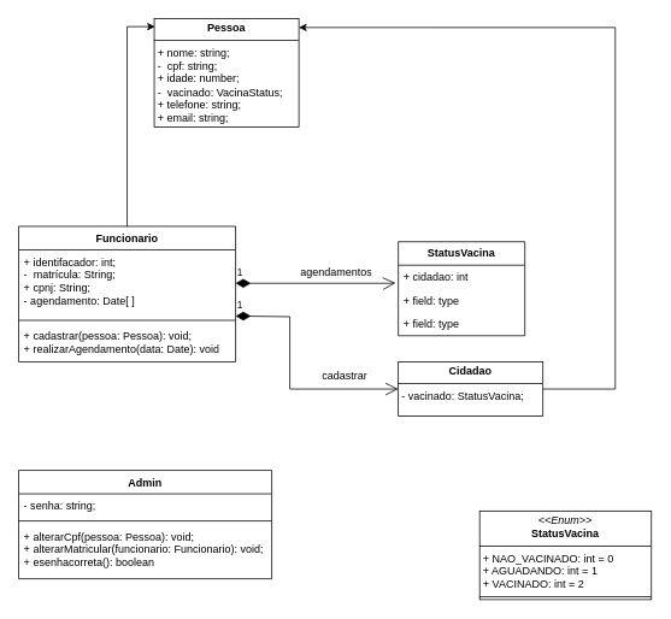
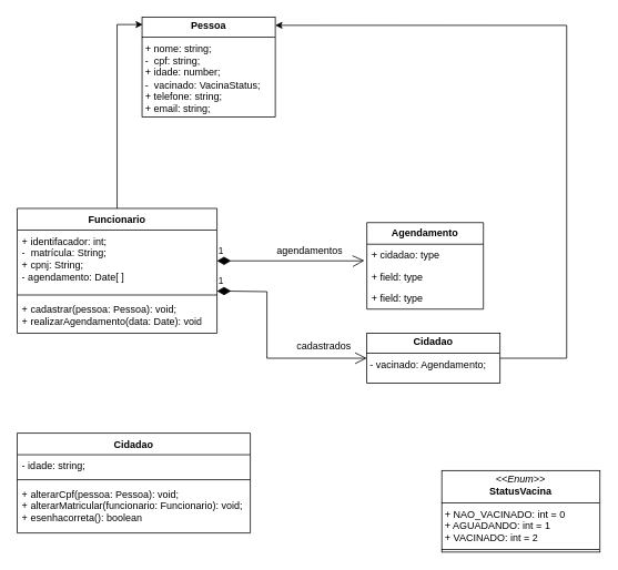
  <mxCell id="0" />
  <mxCell id="1" parent="0" />
  <mxCell id="2" value="Funcionario" style="swimlane;fontStyle=1;align=center;verticalAlign=top;childLayout=stackLayout;horizontal=1;startSize=26;horizontalStack=0;resizeParent=1;resizeParentMax=0;resizeLast=0;collapsible=1;marginBottom=0;whiteSpace=wrap;html=1;" parent="1" vertex="1"><mxGeometry x="20" y="250" width="240" height="150" as="geometry" /></mxCell>
  <mxCell id="3" value="&lt;div&gt;&lt;font style=&quot;vertical-align: inherit;&quot;&gt;&lt;font style=&quot;vertical-align: inherit;&quot;&gt;+ identifacador: int;&lt;/font&gt;&lt;/font&gt;&lt;/div&gt;&lt;font style=&quot;vertical-align: inherit;&quot;&gt;&lt;font style=&quot;vertical-align: inherit;&quot;&gt;-&amp;nbsp; matrícula: String;&lt;/font&gt;&lt;/font&gt;&lt;div&gt;&lt;font style=&quot;vertical-align: inherit;&quot;&gt;&lt;font style=&quot;vertical-align: inherit;&quot;&gt;+ cpnj: String;&lt;/font&gt;&lt;/font&gt;&lt;/div&gt;&lt;div&gt;- agendamento: Date[ ]&amp;nbsp;&lt;/div&gt;&lt;div&gt;&lt;font style=&quot;vertical-align: inherit;&quot;&gt;&lt;font style=&quot;vertical-align: inherit;&quot;&gt;&lt;br&gt;&lt;/font&gt;&lt;/font&gt;&lt;/div&gt;" style="text;strokeColor=none;fillColor=none;align=left;verticalAlign=top;spacingLeft=4;spacingRight=4;overflow=hidden;rotatable=0;points=[[0,0.5],[1,0.5]];portConstraint=eastwest;whiteSpace=wrap;html=1;" parent="2" vertex="1"><mxGeometry y="26" width="240" height="74" as="geometry" /></mxCell>
  <mxCell id="4" value="" style="line;strokeWidth=1;fillColor=none;align=left;verticalAlign=middle;spacingTop=-1;spacingLeft=3;spacingRight=3;rotatable=0;labelPosition=right;points=[];portConstraint=eastwest;strokeColor=inherit;" parent="2" vertex="1"><mxGeometry y="100" width="240" height="8" as="geometry" /></mxCell>
  <mxCell id="5" value="&lt;font style=&quot;vertical-align: inherit;&quot;&gt;&lt;font style=&quot;vertical-align: inherit;&quot;&gt;+ cadastrar(pessoa: Pessoa): void;&lt;/font&gt;&lt;/font&gt;&lt;div&gt;+ realizarAgendamento(data: Date): void&lt;/div&gt;" style="text;strokeColor=none;fillColor=none;align=left;verticalAlign=top;spacingLeft=4;spacingRight=4;overflow=hidden;rotatable=0;points=[[0,0.5],[1,0.5]];portConstraint=eastwest;whiteSpace=wrap;html=1;" parent="2" vertex="1"><mxGeometry y="108" width="240" height="42" as="geometry" /></mxCell>
- <mxCell id="6" value="&lt;font style=&quot;vertical-align: inherit;&quot;&gt;&lt;font style=&quot;vertical-align: inherit;&quot;&gt;Admin&lt;/font&gt;&lt;/font&gt;" style="swimlane;fontStyle=1;align=center;verticalAlign=top;childLayout=stackLayout;horizontal=1;startSize=26;horizontalStack=0;resizeParent=1;resizeParentMax=0;resizeLast=0;collapsible=1;marginBottom=0;whiteSpace=wrap;html=1;" parent="1" vertex="1"><mxGeometry x="20" y="520" width="280" height="120" as="geometry" /></mxCell>
- <mxCell id="7" value="&lt;font style=&quot;vertical-align: inherit;&quot;&gt;&lt;font style=&quot;vertical-align: inherit;&quot;&gt;&lt;font style=&quot;vertical-align: inherit;&quot;&gt;&lt;font style=&quot;vertical-align: inherit;&quot;&gt;- senha: string;&lt;/font&gt;&lt;/font&gt;&lt;/font&gt;&lt;/font&gt;" style="text;strokeColor=none;fillColor=none;align=left;verticalAlign=top;spacingLeft=4;spacingRight=4;overflow=hidden;rotatable=0;points=[[0,0.5],[1,0.5]];portConstraint=eastwest;whiteSpace=wrap;html=1;" parent="6" vertex="1"><mxGeometry y="26" width="280" height="26" as="geometry" /></mxCell>
+ <mxCell id="6" value="&lt;font style=&quot;vertical-align: inherit;&quot;&gt;&lt;font style=&quot;vertical-align: inherit;&quot;&gt;Cidadao&lt;/font&gt;&lt;/font&gt;" style="swimlane;fontStyle=1;align=center;verticalAlign=top;childLayout=stackLayout;horizontal=1;startSize=26;horizontalStack=0;resizeParent=1;resizeParentMax=0;resizeLast=0;collapsible=1;marginBottom=0;whiteSpace=wrap;html=1;" parent="1" vertex="1"><mxGeometry x="20" y="520" width="280" height="120" as="geometry" /></mxCell>
+ <mxCell id="7" value="&lt;font style=&quot;vertical-align: inherit;&quot;&gt;&lt;font style=&quot;vertical-align: inherit;&quot;&gt;&lt;font style=&quot;vertical-align: inherit;&quot;&gt;&lt;font style=&quot;vertical-align: inherit;&quot;&gt;- idade: string;&lt;/font&gt;&lt;/font&gt;&lt;/font&gt;&lt;/font&gt;" style="text;strokeColor=none;fillColor=none;align=left;verticalAlign=top;spacingLeft=4;spacingRight=4;overflow=hidden;rotatable=0;points=[[0,0.5],[1,0.5]];portConstraint=eastwest;whiteSpace=wrap;html=1;" parent="6" vertex="1"><mxGeometry y="26" width="280" height="26" as="geometry" /></mxCell>
  <mxCell id="8" value="" style="line;strokeWidth=1;fillColor=none;align=left;verticalAlign=middle;spacingTop=-1;spacingLeft=3;spacingRight=3;rotatable=0;labelPosition=right;points=[];portConstraint=eastwest;strokeColor=inherit;" parent="6" vertex="1"><mxGeometry y="52" width="280" height="8" as="geometry" /></mxCell>
  <mxCell id="9" value="&lt;font style=&quot;vertical-align: inherit;&quot;&gt;&lt;font style=&quot;vertical-align: inherit;&quot;&gt;&lt;font style=&quot;vertical-align: inherit;&quot;&gt;&lt;font style=&quot;vertical-align: inherit;&quot;&gt;&lt;font style=&quot;vertical-align: inherit;&quot;&gt;&lt;font style=&quot;vertical-align: inherit;&quot;&gt;&lt;font style=&quot;vertical-align: inherit;&quot;&gt;&lt;font style=&quot;vertical-align: inherit;&quot;&gt;&lt;font style=&quot;vertical-align: inherit;&quot;&gt;&lt;font style=&quot;vertical-align: inherit;&quot;&gt;+ alterarCpf(pessoa: Pessoa): void;&lt;/font&gt;&lt;/font&gt;&lt;/font&gt;&lt;/font&gt;&lt;/font&gt;&lt;/font&gt;&lt;/font&gt;&lt;/font&gt;&lt;/font&gt;&lt;/font&gt;&lt;div&gt;&lt;font style=&quot;vertical-align: inherit;&quot;&gt;&lt;font style=&quot;vertical-align: inherit;&quot;&gt;&lt;font style=&quot;vertical-align: inherit;&quot;&gt;&lt;font style=&quot;vertical-align: inherit;&quot;&gt;&lt;font style=&quot;vertical-align: inherit;&quot;&gt;&lt;font style=&quot;vertical-align: inherit;&quot;&gt;&lt;font style=&quot;vertical-align: inherit;&quot;&gt;&lt;font style=&quot;vertical-align: inherit;&quot;&gt;&lt;font style=&quot;vertical-align: inherit;&quot;&gt;&lt;font style=&quot;vertical-align: inherit;&quot;&gt;&lt;font style=&quot;vertical-align: inherit;&quot;&gt;&lt;font style=&quot;vertical-align: inherit;&quot;&gt;+ alterarMatricular(funcionario: Funcionario): void;&lt;/font&gt;&lt;/font&gt;&lt;/font&gt;&lt;/font&gt;&lt;/font&gt;&lt;/font&gt;&lt;/font&gt;&lt;/font&gt;&lt;/font&gt;&lt;/font&gt;&lt;/font&gt;&lt;/font&gt;&lt;/div&gt;&lt;div&gt;&lt;font style=&quot;vertical-align: inherit;&quot;&gt;&lt;font style=&quot;vertical-align: inherit;&quot;&gt;&lt;font style=&quot;vertical-align: inherit;&quot;&gt;&lt;font style=&quot;vertical-align: inherit;&quot;&gt;&lt;font style=&quot;vertical-align: inherit;&quot;&gt;&lt;font style=&quot;vertical-align: inherit;&quot;&gt;&lt;font style=&quot;vertical-align: inherit;&quot;&gt;&lt;font style=&quot;vertical-align: inherit;&quot;&gt;&lt;font style=&quot;vertical-align: inherit;&quot;&gt;&lt;font style=&quot;vertical-align: inherit;&quot;&gt;&lt;font style=&quot;vertical-align: inherit;&quot;&gt;&lt;font style=&quot;vertical-align: inherit;&quot;&gt;+ esenhacorreta(): boolean&lt;/font&gt;&lt;/font&gt;&lt;/font&gt;&lt;/font&gt;&lt;/font&gt;&lt;/font&gt;&lt;/font&gt;&lt;/font&gt;&lt;/font&gt;&lt;/font&gt;&lt;/font&gt;&lt;/font&gt;&lt;/div&gt;" style="text;strokeColor=none;fillColor=none;align=left;verticalAlign=top;spacingLeft=4;spacingRight=4;overflow=hidden;rotatable=0;points=[[0,0.5],[1,0.5]];portConstraint=eastwest;whiteSpace=wrap;html=1;" parent="6" vertex="1"><mxGeometry y="60" width="280" height="60" as="geometry" /></mxCell>
  <mxCell id="10" value="&lt;p style=&quot;margin:0px;margin-top:4px;text-align:center;&quot;&gt;&lt;b&gt;Pessoa&lt;/b&gt;&lt;/p&gt;&lt;hr size=&quot;1&quot; style=&quot;border-style:solid;&quot;&gt;&lt;p style=&quot;margin:0px;margin-left:4px;&quot;&gt;+ nome: string;&lt;/p&gt;&lt;p style=&quot;margin:0px;margin-left:4px;&quot;&gt;-&amp;nbsp; cpf: string;&lt;/p&gt;&lt;p style=&quot;margin:0px;margin-left:4px;&quot;&gt;+ idade: number;&lt;/p&gt;&lt;p style=&quot;margin:0px;margin-left:4px;&quot;&gt;-&amp;nbsp; vacinado: VacinaStatus;&lt;/p&gt;&lt;p style=&quot;margin:0px;margin-left:4px;&quot;&gt;+ telefone: string;&lt;/p&gt;&lt;p style=&quot;margin:0px;margin-left:4px;&quot;&gt;+ email: string;&lt;/p&gt;&lt;hr size=&quot;1&quot; style=&quot;border-style:solid;&quot;&gt;&lt;p style=&quot;margin:0px;margin-left:4px;&quot;&gt;+ vacinar(): void;&lt;/p&gt;" style="verticalAlign=top;align=left;overflow=fill;html=1;whiteSpace=wrap;" parent="1" vertex="1"><mxGeometry x="170" y="20" width="160" height="120" as="geometry" /></mxCell>
  <mxCell id="11" style="edgeStyle=orthogonalEdgeStyle;rounded=0;orthogonalLoop=1;jettySize=auto;html=1;entryX=0.005;entryY=0.075;entryDx=0;entryDy=0;entryPerimeter=0;" parent="1" source="2" target="10" edge="1"><mxGeometry relative="1" as="geometry"><mxPoint x="170" y="50" as="targetPoint" /></mxGeometry></mxCell>
- <mxCell id="12" value="&lt;p style=&quot;margin:0px;margin-top:4px;text-align:center;&quot;&gt;&lt;b&gt;Cidadao&lt;/b&gt;&lt;/p&gt;&lt;hr size=&quot;1&quot; style=&quot;border-style:solid;&quot;&gt;&lt;p style=&quot;margin:0px;margin-left:4px;&quot;&gt;- vacinado: StatusVacina;&lt;/p&gt;&lt;p style=&quot;margin:0px;margin-left:4px;&quot;&gt;&lt;br&gt;&lt;/p&gt;&lt;hr size=&quot;1&quot; style=&quot;border-style:solid;&quot;&gt;&lt;p style=&quot;margin:0px;margin-left:4px;&quot;&gt;&lt;br&gt;&lt;/p&gt;" style="verticalAlign=top;align=left;overflow=fill;html=1;whiteSpace=wrap;" parent="1" vertex="1"><mxGeometry x="440" y="400" width="160" height="60" as="geometry" /></mxCell>
- <mxCell id="13" value="&lt;b&gt;StatusVacina&lt;/b&gt;" style="swimlane;fontStyle=0;childLayout=stackLayout;horizontal=1;startSize=26;fillColor=none;horizontalStack=0;resizeParent=1;resizeParentMax=0;resizeLast=0;collapsible=1;marginBottom=0;whiteSpace=wrap;html=1;" vertex="1" parent="1"><mxGeometry x="440" y="267" width="140" height="104" as="geometry" /></mxCell>
- <mxCell id="14" value="+ cidadao: int" style="text;strokeColor=none;fillColor=none;align=left;verticalAlign=top;spacingLeft=4;spacingRight=4;overflow=hidden;rotatable=0;points=[[0,0.5],[1,0.5]];portConstraint=eastwest;whiteSpace=wrap;html=1;" vertex="1" parent="13"><mxGeometry y="26" width="140" height="26" as="geometry" /></mxCell>
+ <mxCell id="12" value="&lt;p style=&quot;margin:0px;margin-top:4px;text-align:center;&quot;&gt;&lt;b&gt;Cidadao&lt;/b&gt;&lt;/p&gt;&lt;hr size=&quot;1&quot; style=&quot;border-style:solid;&quot;&gt;&lt;p style=&quot;margin:0px;margin-left:4px;&quot;&gt;- vacinado: Agendamento;&lt;/p&gt;&lt;p style=&quot;margin:0px;margin-left:4px;&quot;&gt;&lt;br&gt;&lt;/p&gt;&lt;hr size=&quot;1&quot; style=&quot;border-style:solid;&quot;&gt;&lt;p style=&quot;margin:0px;margin-left:4px;&quot;&gt;&lt;br&gt;&lt;/p&gt;" style="verticalAlign=top;align=left;overflow=fill;html=1;whiteSpace=wrap;" parent="1" vertex="1"><mxGeometry x="440" y="400" width="160" height="60" as="geometry" /></mxCell>
+ <mxCell id="13" value="&lt;b&gt;Agendamento&lt;/b&gt;" style="swimlane;fontStyle=0;childLayout=stackLayout;horizontal=1;startSize=26;fillColor=none;horizontalStack=0;resizeParent=1;resizeParentMax=0;resizeLast=0;collapsible=1;marginBottom=0;whiteSpace=wrap;html=1;" vertex="1" parent="1"><mxGeometry x="440" y="267" width="140" height="104" as="geometry" /></mxCell>
+ <mxCell id="14" value="+ cidadao: type" style="text;strokeColor=none;fillColor=none;align=left;verticalAlign=top;spacingLeft=4;spacingRight=4;overflow=hidden;rotatable=0;points=[[0,0.5],[1,0.5]];portConstraint=eastwest;whiteSpace=wrap;html=1;" vertex="1" parent="13"><mxGeometry y="26" width="140" height="26" as="geometry" /></mxCell>
  <mxCell id="15" value="+ field: type" style="text;strokeColor=none;fillColor=none;align=left;verticalAlign=top;spacingLeft=4;spacingRight=4;overflow=hidden;rotatable=0;points=[[0,0.5],[1,0.5]];portConstraint=eastwest;whiteSpace=wrap;html=1;" vertex="1" parent="13"><mxGeometry y="52" width="140" height="26" as="geometry" /></mxCell>
  <mxCell id="16" value="+ field: type" style="text;strokeColor=none;fillColor=none;align=left;verticalAlign=top;spacingLeft=4;spacingRight=4;overflow=hidden;rotatable=0;points=[[0,0.5],[1,0.5]];portConstraint=eastwest;whiteSpace=wrap;html=1;" vertex="1" parent="13"><mxGeometry y="78" width="140" height="26" as="geometry" /></mxCell>
  <mxCell id="17" value="&lt;p style=&quot;margin:0px;margin-top:4px;text-align:center;&quot;&gt;&lt;i&gt;&amp;lt;&amp;lt;Enum&amp;gt;&amp;gt;&lt;/i&gt;&lt;br&gt;&lt;b&gt;StatusVacina&lt;/b&gt;&lt;/p&gt;&lt;hr size=&quot;1&quot; style=&quot;border-style:solid;&quot;&gt;&lt;p style=&quot;margin:0px;margin-left:4px;&quot;&gt;+ NAO_VACINADO: int = 0&lt;/p&gt;&lt;p style=&quot;margin:0px;margin-left:4px;&quot;&gt;+ AGUADANDO: int = 1&lt;/p&gt;&lt;p style=&quot;margin:0px;margin-left:4px;&quot;&gt;+ VACINADO: int = 2&lt;/p&gt;&lt;hr size=&quot;1&quot; style=&quot;border-style:solid;&quot;&gt;&lt;p style=&quot;margin:0px;margin-left:4px;&quot;&gt;&lt;br&gt;&lt;/p&gt;" style="verticalAlign=top;align=left;overflow=fill;html=1;whiteSpace=wrap;" vertex="1" parent="1"><mxGeometry x="530" y="565" width="190" height="98" as="geometry" /></mxCell>
  <mxCell id="18" value="1" style="endArrow=open;html=1;endSize=12;startArrow=diamondThin;startSize=14;startFill=1;edgeStyle=orthogonalEdgeStyle;align=left;verticalAlign=bottom;rounded=0;exitX=1;exitY=0.5;exitDx=0;exitDy=0;entryX=-0.021;entryY=0.756;entryDx=0;entryDy=0;entryPerimeter=0;" edge="1" parent="1" source="3" target="14"><mxGeometry x="-1" y="3" relative="1" as="geometry"><mxPoint x="320" y="360" as="sourcePoint" /><mxPoint x="480" y="360" as="targetPoint" /><Array as="points"><mxPoint x="430" y="313" /><mxPoint x="430" y="313" /></Array></mxGeometry></mxCell>
  <mxCell id="19" value="agendamentos" style="text;strokeColor=none;fillColor=none;align=left;verticalAlign=top;spacingLeft=4;spacingRight=4;overflow=hidden;rotatable=0;points=[[0,0.5],[1,0.5]];portConstraint=eastwest;whiteSpace=wrap;html=1;" vertex="1" parent="1"><mxGeometry x="326" y="287" width="90" height="26" as="geometry" /></mxCell>
  <mxCell id="20" value="1" style="endArrow=open;html=1;endSize=12;startArrow=diamondThin;startSize=14;startFill=1;edgeStyle=orthogonalEdgeStyle;align=left;verticalAlign=bottom;rounded=0;exitX=0.985;exitY=0.991;exitDx=0;exitDy=0;exitPerimeter=0;" edge="1" parent="1"><mxGeometry x="-1" y="3" relative="1" as="geometry"><mxPoint x="260" y="349.334" as="sourcePoint" /><mxPoint x="440" y="430" as="targetPoint" /><Array as="points"><mxPoint x="268" y="349" /><mxPoint x="320" y="350" /><mxPoint x="320" y="430" /></Array></mxGeometry></mxCell>
- <mxCell id="21" value="cadastrar" style="text;strokeColor=none;fillColor=none;align=left;verticalAlign=top;spacingLeft=4;spacingRight=4;overflow=hidden;rotatable=0;points=[[0,0.5],[1,0.5]];portConstraint=eastwest;whiteSpace=wrap;html=1;" vertex="1" parent="1"><mxGeometry x="350" y="402" width="80" height="26" as="geometry" /></mxCell>
+ <mxCell id="21" value="cadastrados" style="text;strokeColor=none;fillColor=none;align=left;verticalAlign=top;spacingLeft=4;spacingRight=4;overflow=hidden;rotatable=0;points=[[0,0.5],[1,0.5]];portConstraint=eastwest;whiteSpace=wrap;html=1;" vertex="1" parent="1"><mxGeometry x="350" y="402" width="80" height="26" as="geometry" /></mxCell>
  <mxCell id="22" style="edgeStyle=orthogonalEdgeStyle;rounded=0;orthogonalLoop=1;jettySize=auto;html=1;entryX=1;entryY=0.083;entryDx=0;entryDy=0;entryPerimeter=0;" edge="1" parent="1" source="12" target="10"><mxGeometry relative="1" as="geometry"><Array as="points"><mxPoint x="680" y="430" /><mxPoint x="680" y="30" /></Array></mxGeometry></mxCell>
